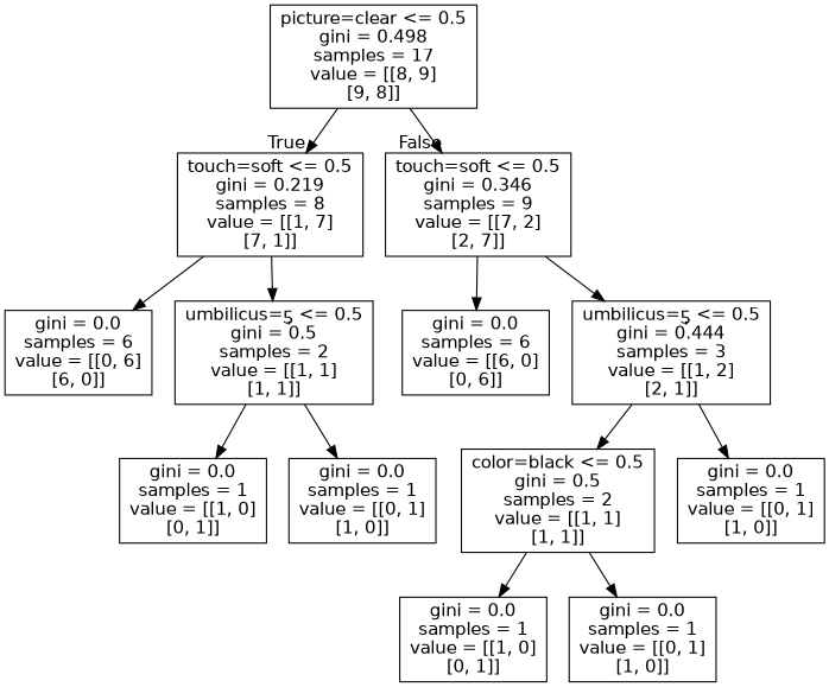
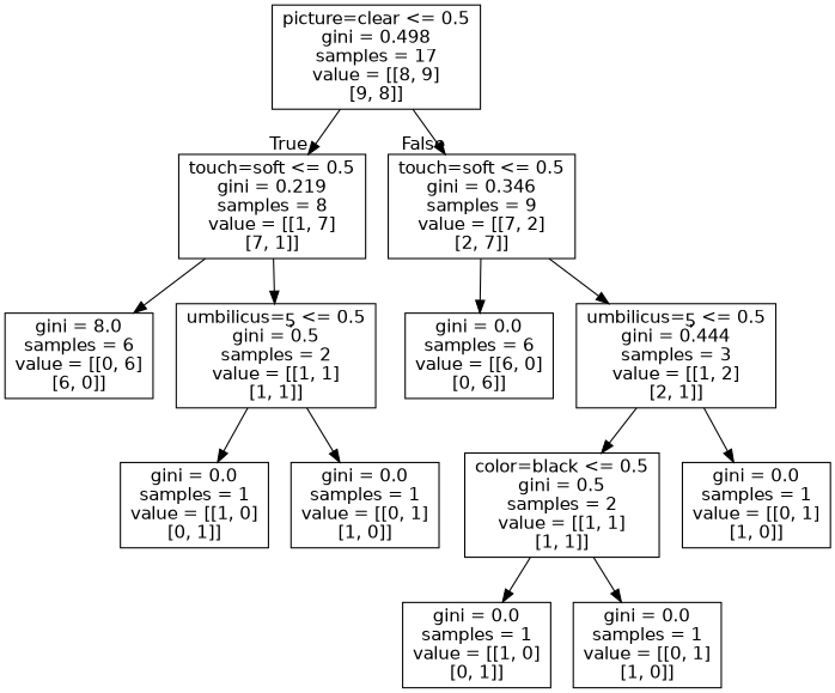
  digraph {
    node [fontname=helvetica shape=box]
    edge [fontname=helvetica]
    n1 [label="picture=clear <= 0.5\ngini = 0.498\nsamples = 17\nvalue = [[8, 9]\n[9, 8]]"]
    n2 [label="touch=soft <= 0.5\ngini = 0.219\nsamples = 8\nvalue = [[1, 7]\n[7, 1]]"]
    n3 [label="touch=soft <= 0.5\ngini = 0.346\nsamples = 9\nvalue = [[7, 2]\n[2, 7]]"]
-   n4 [label="gini = 0.0\nsamples = 6\nvalue = [[0, 6]\n[6, 0]]"]
+   n4 [label="gini = 8.0\nsamples = 6\nvalue = [[0, 6]\n[6, 0]]"]
    n5 [label="umbilicus=ƽ̹ <= 0.5\ngini = 0.5\nsamples = 2\nvalue = [[1, 1]\n[1, 1]]"]
    n6 [label="gini = 0.0\nsamples = 1\nvalue = [[1, 0]\n[0, 1]]"]
    n7 [label="gini = 0.0\nsamples = 1\nvalue = [[0, 1]\n[1, 0]]"]
    n8 [label="gini = 0.0\nsamples = 6\nvalue = [[6, 0]\n[0, 6]]"]
    n9 [label="umbilicus=ƽ̹ <= 0.5\ngini = 0.444\nsamples = 3\nvalue = [[1, 2]\n[2, 1]]"]
    n10 [label="color=black <= 0.5\ngini = 0.5\nsamples = 2\nvalue = [[1, 1]\n[1, 1]]"]
    n11 [label="gini = 0.0\nsamples = 1\nvalue = [[0, 1]\n[1, 0]]"]
    n12 [label="gini = 0.0\nsamples = 1\nvalue = [[1, 0]\n[0, 1]]"]
    n13 [label="gini = 0.0\nsamples = 1\nvalue = [[0, 1]\n[1, 0]]"]
    n1 -> n2 [headlabel=True labelangle=45 labeldistance=2.5]
    n1 -> n3 [headlabel=False labelangle=-45 labeldistance=2.5]
    n2 -> n4
    n2 -> n5
    n3 -> n8
    n3 -> n9
    n5 -> n6
    n5 -> n7
    n9 -> n10
    n9 -> n11
    n10 -> n12
    n10 -> n13
  }
